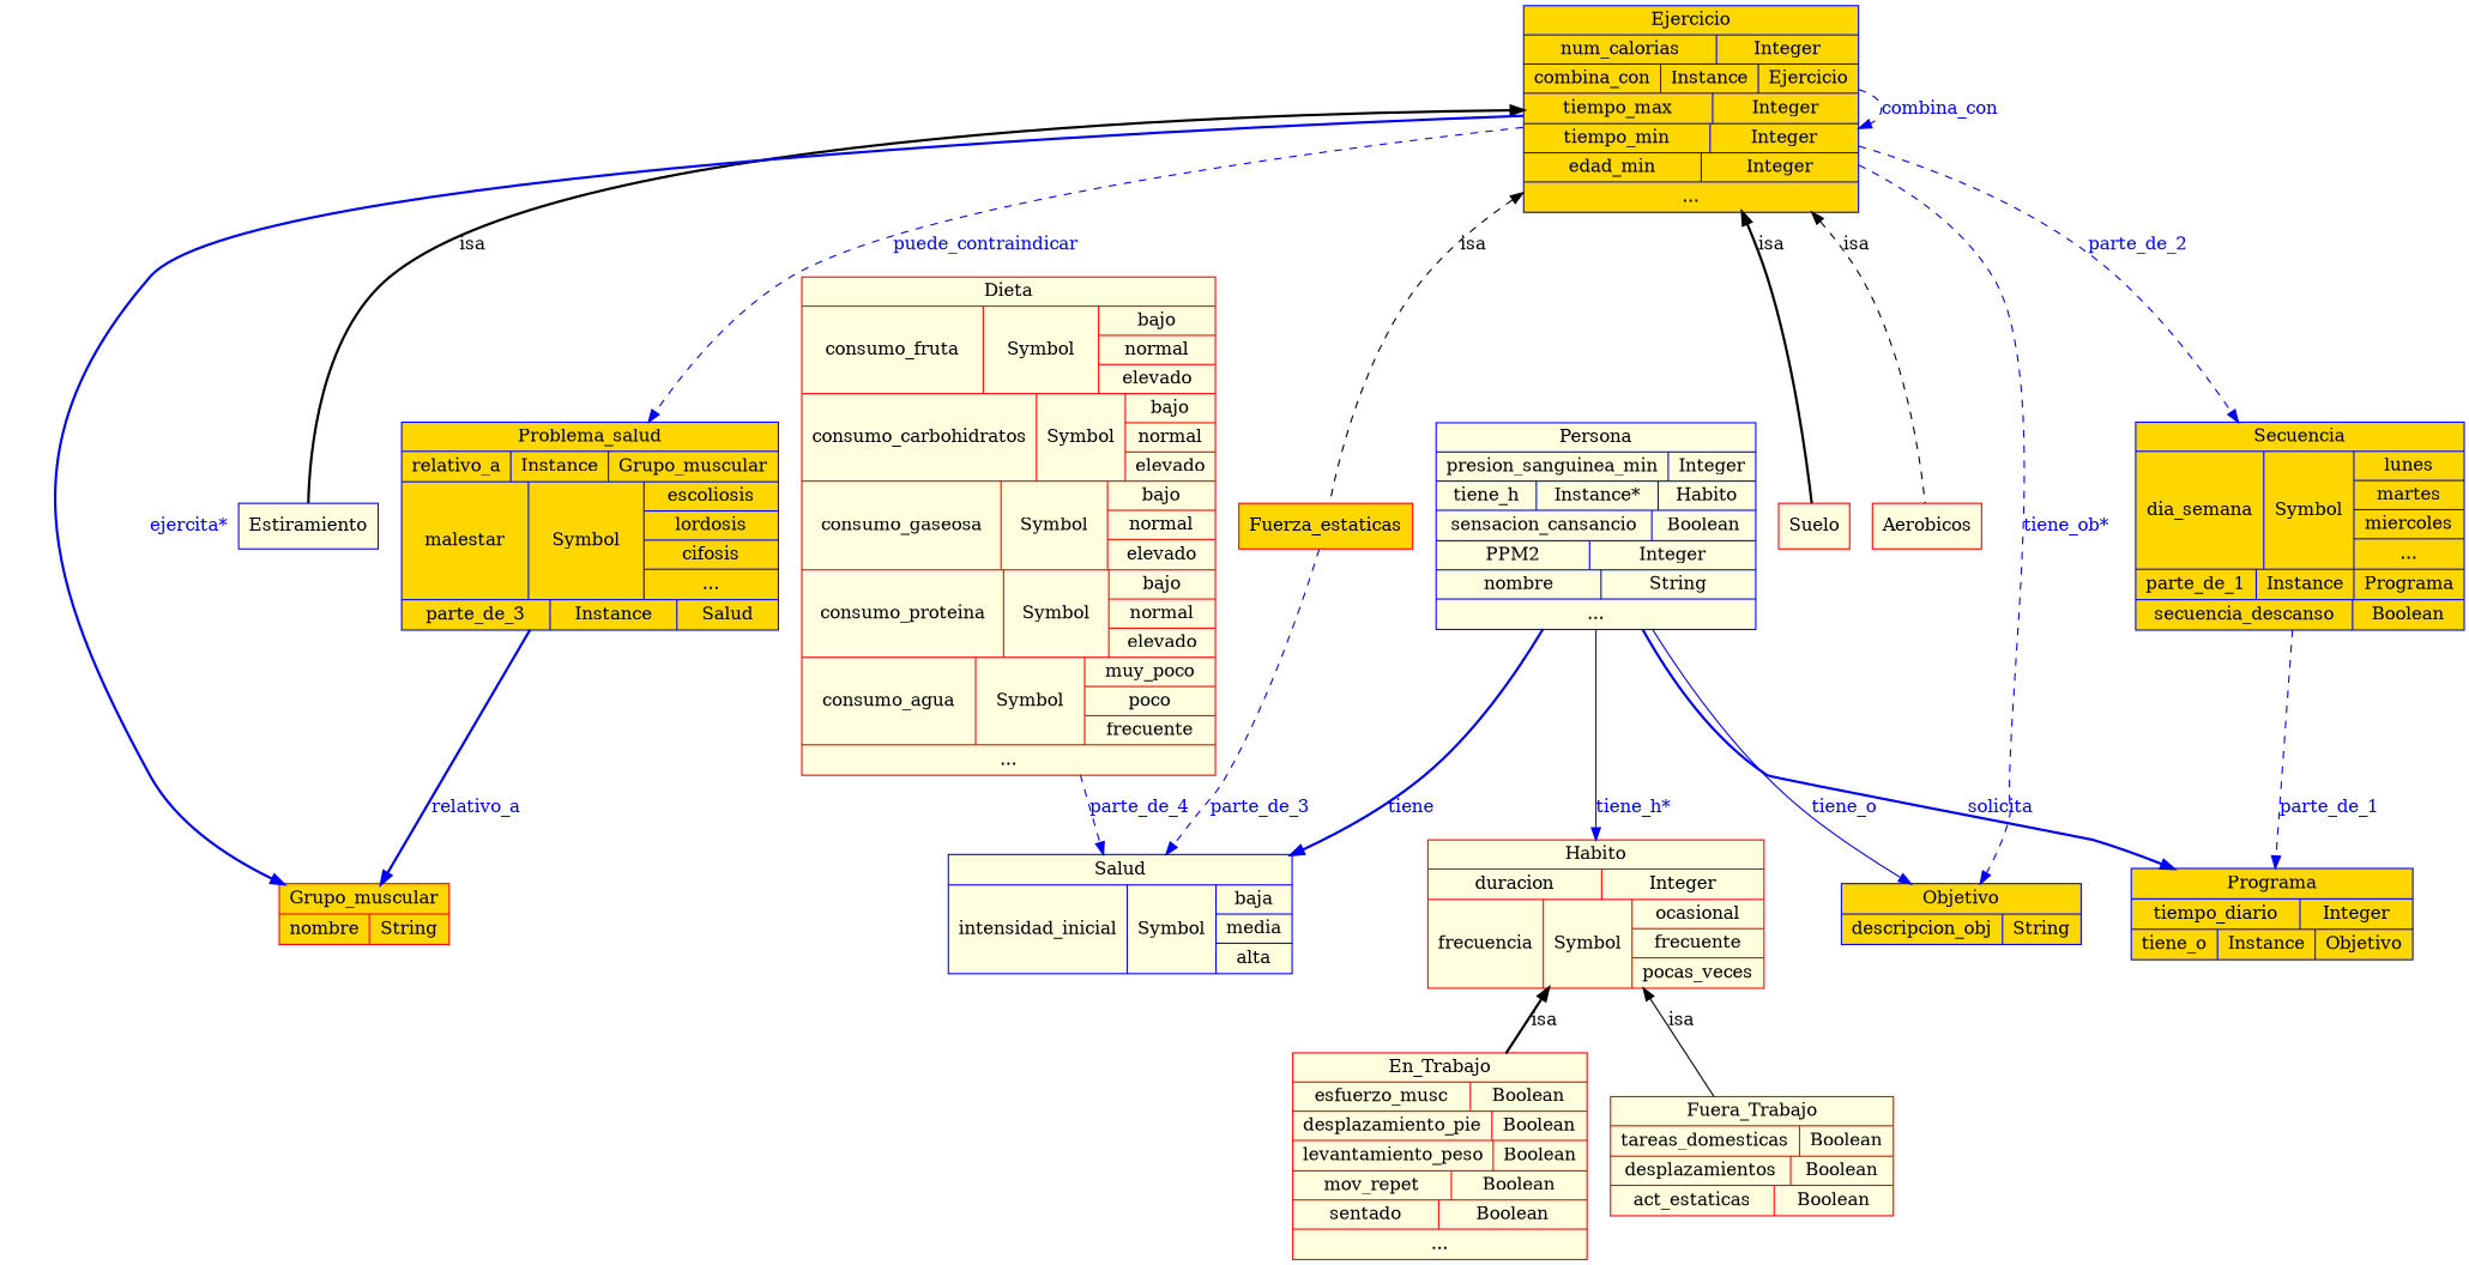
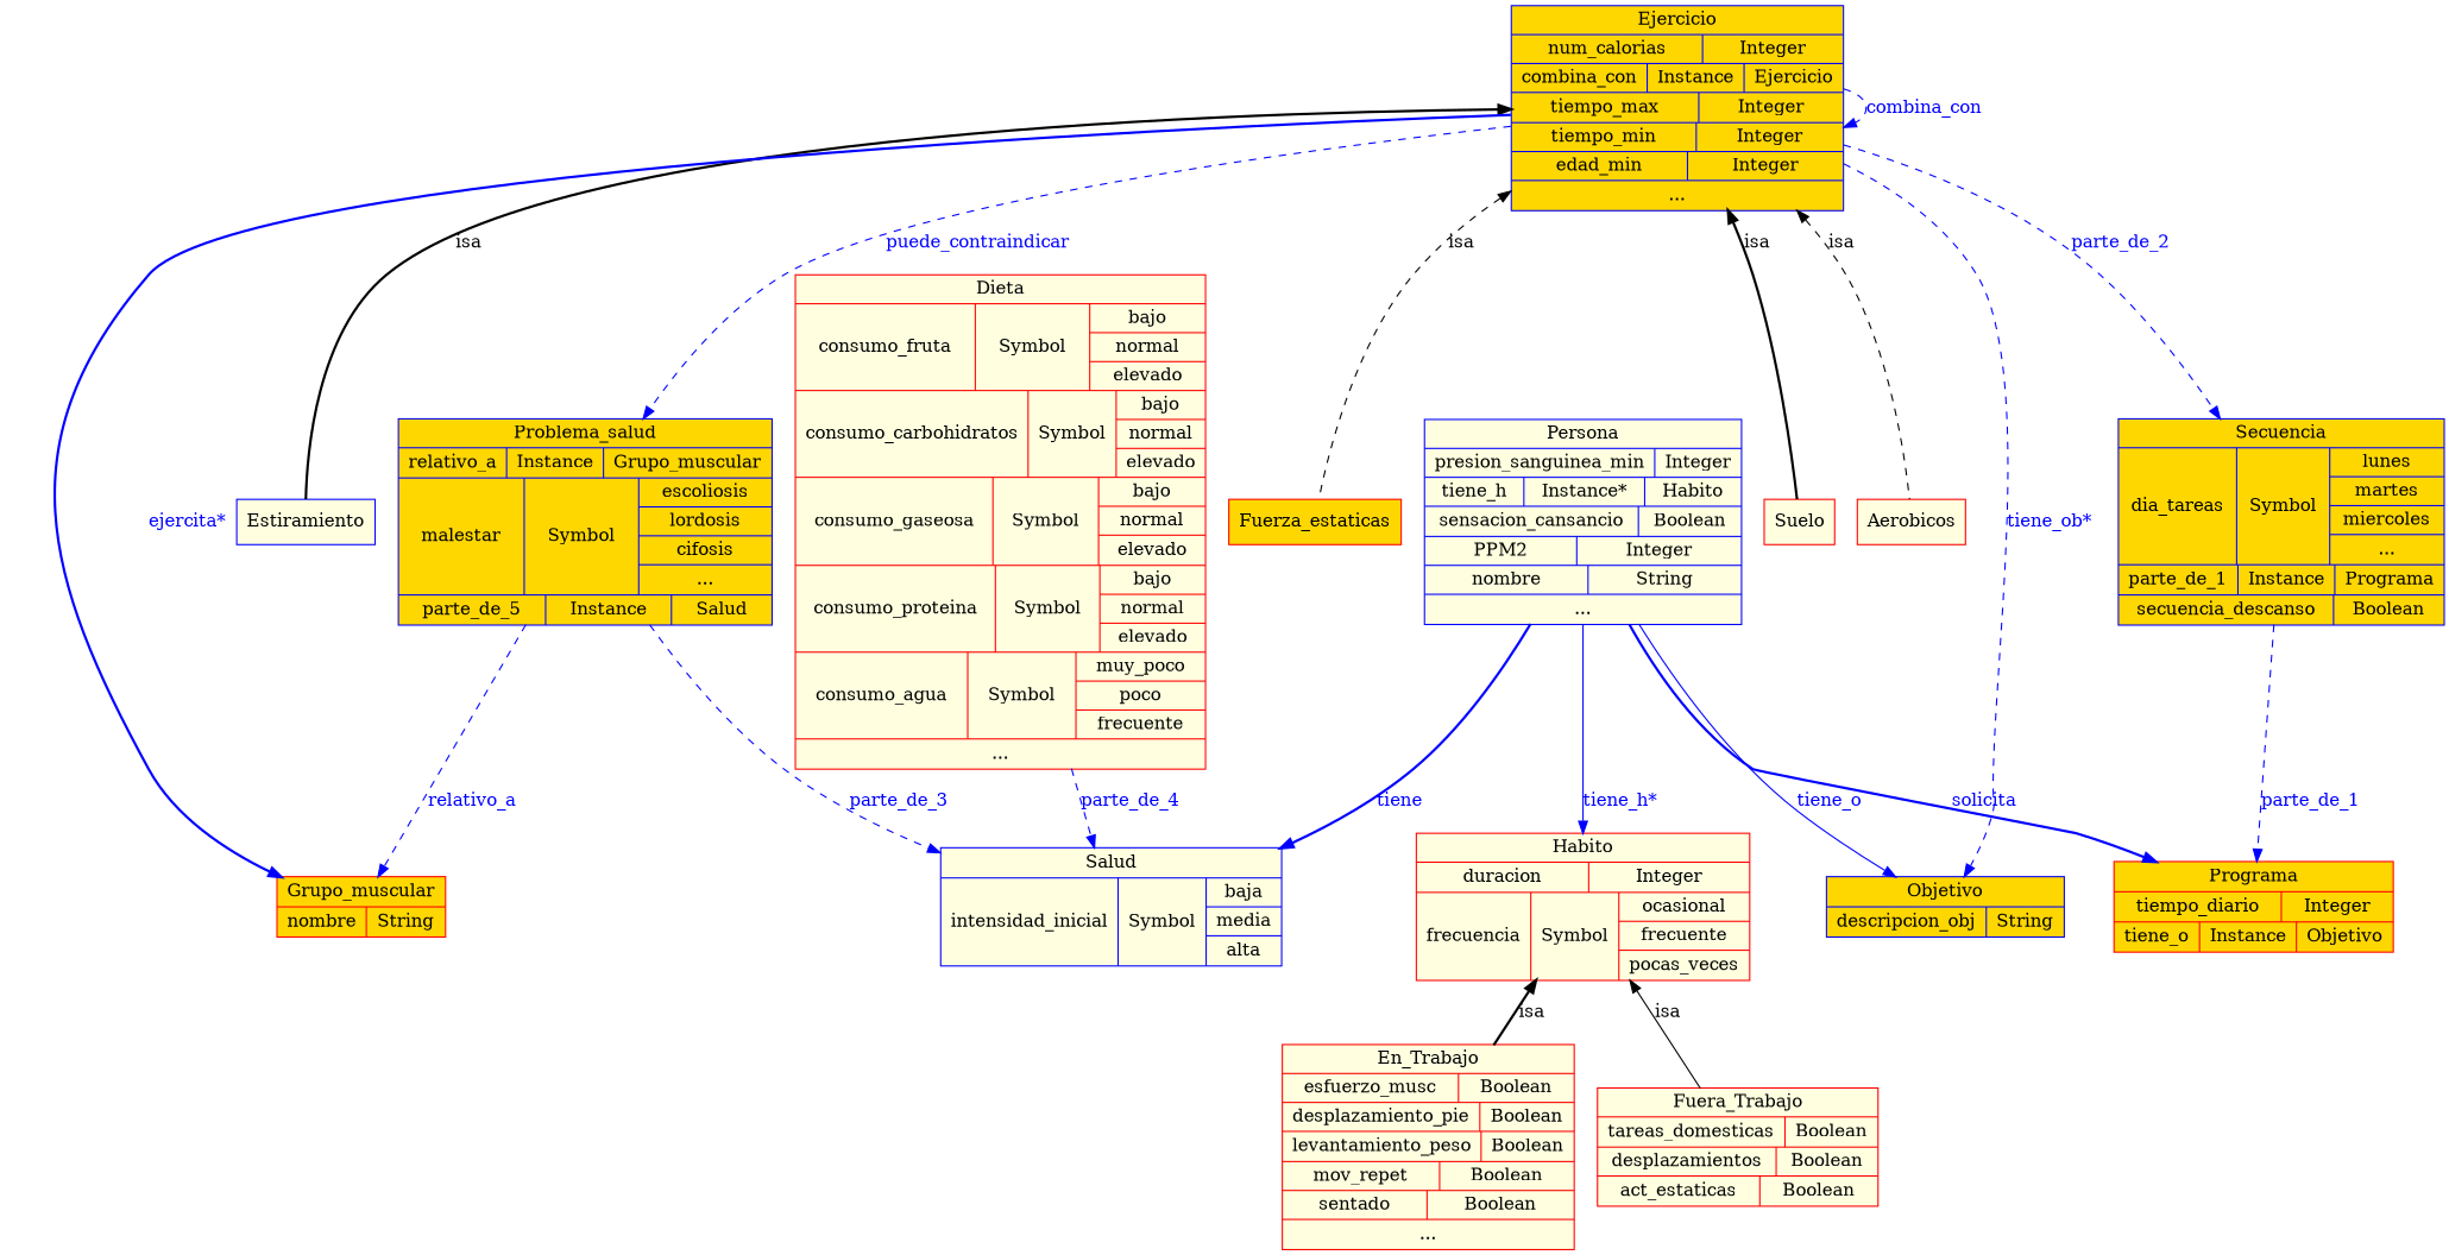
  digraph {
    node [color=red fillcolor=lightyellow fontcolor="0.0,0.0,0.0" shape=record style=filled]
    edge [color="0.6666667,1.0,1.0" fontcolor="0.6666667,1.0,1.0" style=dashed]
    n1 [fillcolor=gold height=0.5 label=Fuerza_estaticas shape=box width=1.6528]
    n2 [color=blue fillcolor=gold height=2.25 label="{Ejercicio|{num_calorias|Integer}|{combina_con|Instance|{Ejercicio}}|{tiempo_max|Integer}|{tiempo_min|Integer}|{edad_min|Integer}|{...}}" width=3.0694]
    n3 [color=blue height=0.5 label=Estiramiento shape=box width=1.1944]
    n4 [fillcolor=gold height=0.65278 label="{Grupo_muscular|{nombre|String}}" width=1.5417]
-   n5 [color=blue fillcolor=gold height=2.25 label="{Problema_salud|{relativo_a|Instance|{Grupo_muscular}}|{malestar|Symbol|{escoliosis|lordosis|cifosis|...}}|{parte_de_3|Instance|{Salud}}}" width=3.4028]
+   n5 [color=blue fillcolor=gold height=2.25 label="{Problema_salud|{relativo_a|Instance|{Grupo_muscular}}|{malestar|Symbol|{escoliosis|lordosis|cifosis|...}}|{parte_de_5|Instance|{Salud}}}" width=3.4028]
    n6 [color=blue fillcolor=gold height=0.65278 label="{Objetivo|{descripcion_obj|String}}" width=2.1806]
-   n7 [color=blue fillcolor=gold height=2.25 label="{Secuencia|{dia_semana|Symbol|{lunes|martes|miercoles|...}}|{parte_de_1|Instance|{Programa}}|{secuencia_descanso|Boolean}}" width=2.9722]
+   n7 [color=blue fillcolor=gold height=2.25 label="{Secuencia|{dia_tareas|Symbol|{lunes|martes|miercoles|...}}|{parte_de_1|Instance|{Programa}}|{secuencia_descanso|Boolean}}" width=2.9722]
    n8 [height=0.5 label=Suelo shape=box width=0.75]
    n9 [height=0.5 label=Aerobicos shape=box width=1.0417]
    n10 [color=blue height=1.2917 label="{Salud|{intensidad_inicial|Symbol|{baja|media|alta}}}" width=3.0833]
-   n11 [color=blue fillcolor=gold height=0.97222 label="{Programa|{tiempo_diario|Integer}|{tiene_o|Instance|{Objetivo}}}" width=2.5694]
+   n11 [fillcolor=gold height=0.97222 label="{Programa|{tiempo_diario|Integer}|{tiene_o|Instance|{Objetivo}}}" width=2.5694]
    n12 [height=2.25 label="{En_Trabajo|{esfuerzo_musc|Boolean}|{desplazamiento_pie|Boolean}|{levantamiento_peso|Boolean}|{mov_repet|Boolean}|{sentado|Boolean}|{...}}" width=2.625]
    n13 [height=1.6111 label="{Habito|{duracion|Integer}|{frecuencia|Symbol|{ocasional|frecuente|pocas_veces}}}" width=3.0972]
    n14 [height=1.2917 label="{Fuera_Trabajo|{tareas_domesticas|Boolean}|{desplazamientos|Boolean}|{act_estaticas|Boolean}}" width=2.5139]
    n15 [color=blue height=2.25 label="{Persona|{presion_sanguinea_min|Integer}|{tiene_h|Instance*|{Habito}}|{sensacion_cansancio|Boolean}|{PPM2|Integer}|{nombre|String}|{...}}" width=2.8056]
    n16 [height=5.4444 label="{Dieta|{consumo_fruta|Symbol|{bajo|normal|elevado}}|{consumo_carbohidratos|Symbol|{bajo|normal|elevado}}|{consumo_gaseosa|Symbol|{bajo|normal|elevado}}|{consumo_proteina|Symbol|{bajo|normal|elevado}}|{consumo_agua|Symbol|{muy_poco|poco|frecuente}}|{...}}" width=3.7778]
    n2 -> n1 [color="0.0,0.0,0.0" dir=back fontcolor="0.0,0.0,0.0" label=isa]
    n2 -> n2 [label=combina_con]
    n2 -> n3 [color="0.0,0.0,0.0" dir=back fontcolor="0.0,0.0,0.0" label=isa style=bold]
    n2 -> n4 [label="ejercita*" style=bold]
    n2 -> n5 [label=puede_contraindicar]
    n2 -> n6 [label="tiene_ob*"]
    n2 -> n7 [label=parte_de_2]
    n2 -> n8 [color="0.0,0.0,0.0" dir=back fontcolor="0.0,0.0,0.0" label=isa style=bold]
    n2 -> n9 [color="0.0,0.0,0.0" dir=back fontcolor="0.0,0.0,0.0" label=isa]
-   n5 -> n4 [label=relativo_a style=bold]
-   n1 -> n10 [label=parte_de_3]
+   n5 -> n4 [label=relativo_a]
+   n5 -> n10 [label=parte_de_3]
    n7 -> n11 [label=parte_de_1]
    n13 -> n12 [color="0.0,0.0,0.0" dir=back fontcolor="0.0,0.0,0.0" label=isa style=bold]
    n13 -> n14 [color="0.0,0.0,0.0" dir=back fontcolor="0.0,0.0,0.0" label=isa style=solid]
    n15 -> n6 [label=tiene_o style=solid]
    n15 -> n10 [label=tiene style=bold]
    n15 -> n11 [label=solicita style=bold]
    n15 -> n13 [label="tiene_h*" style=solid]
    n16 -> n10 [label=parte_de_4]
  }
